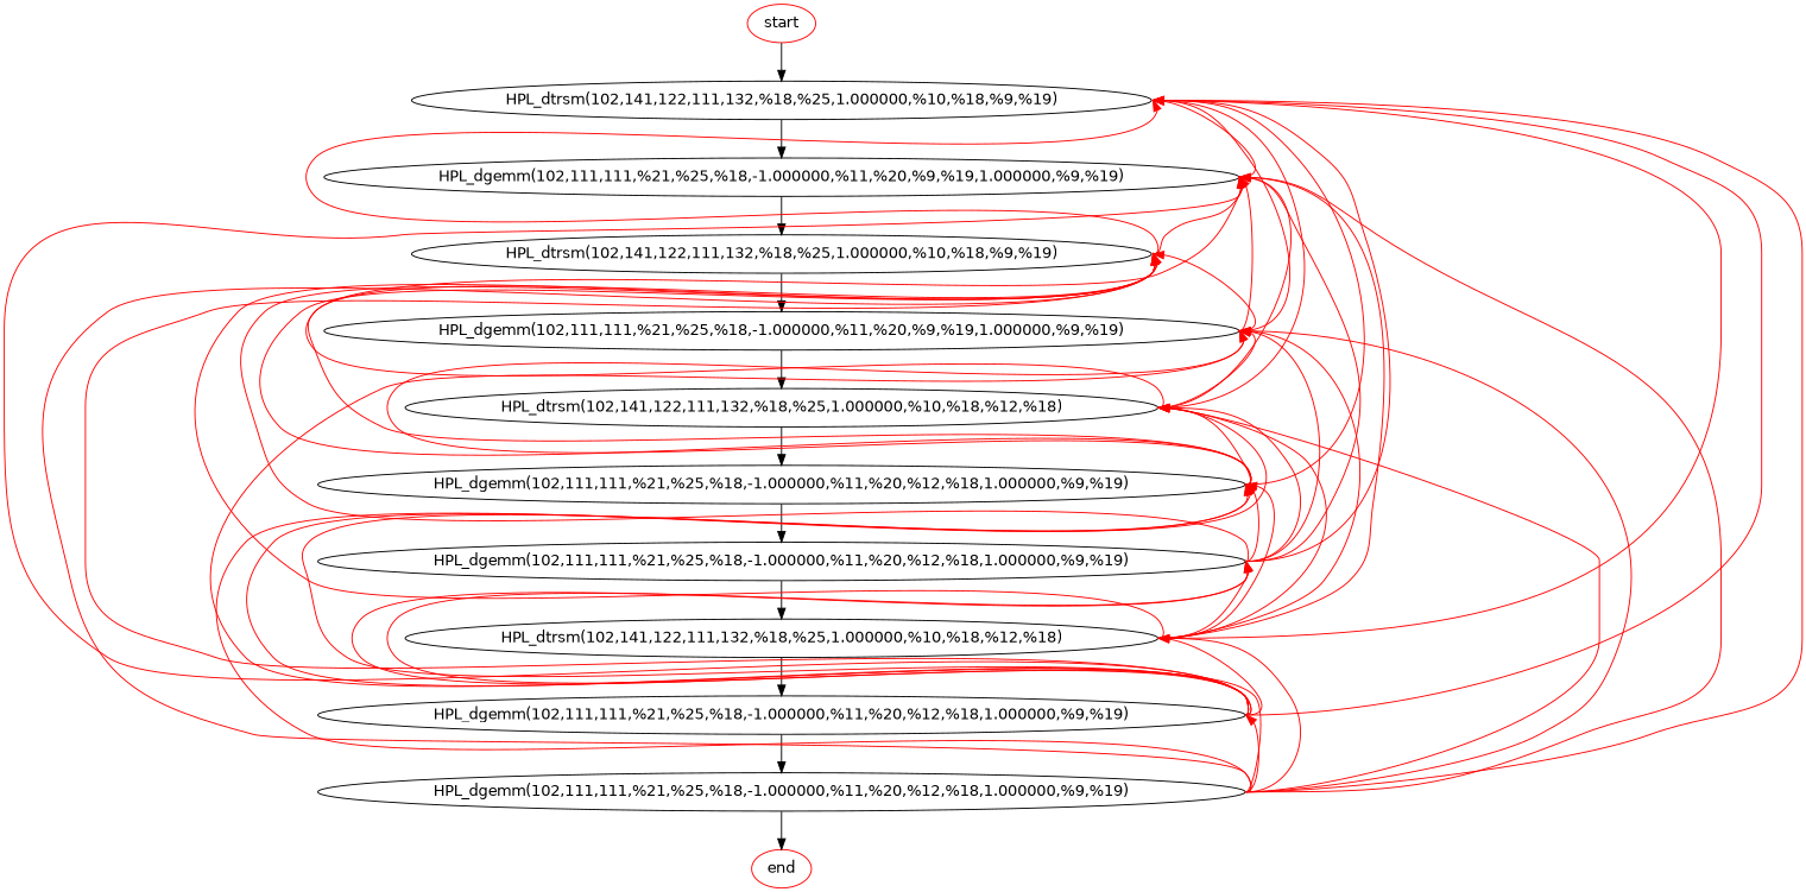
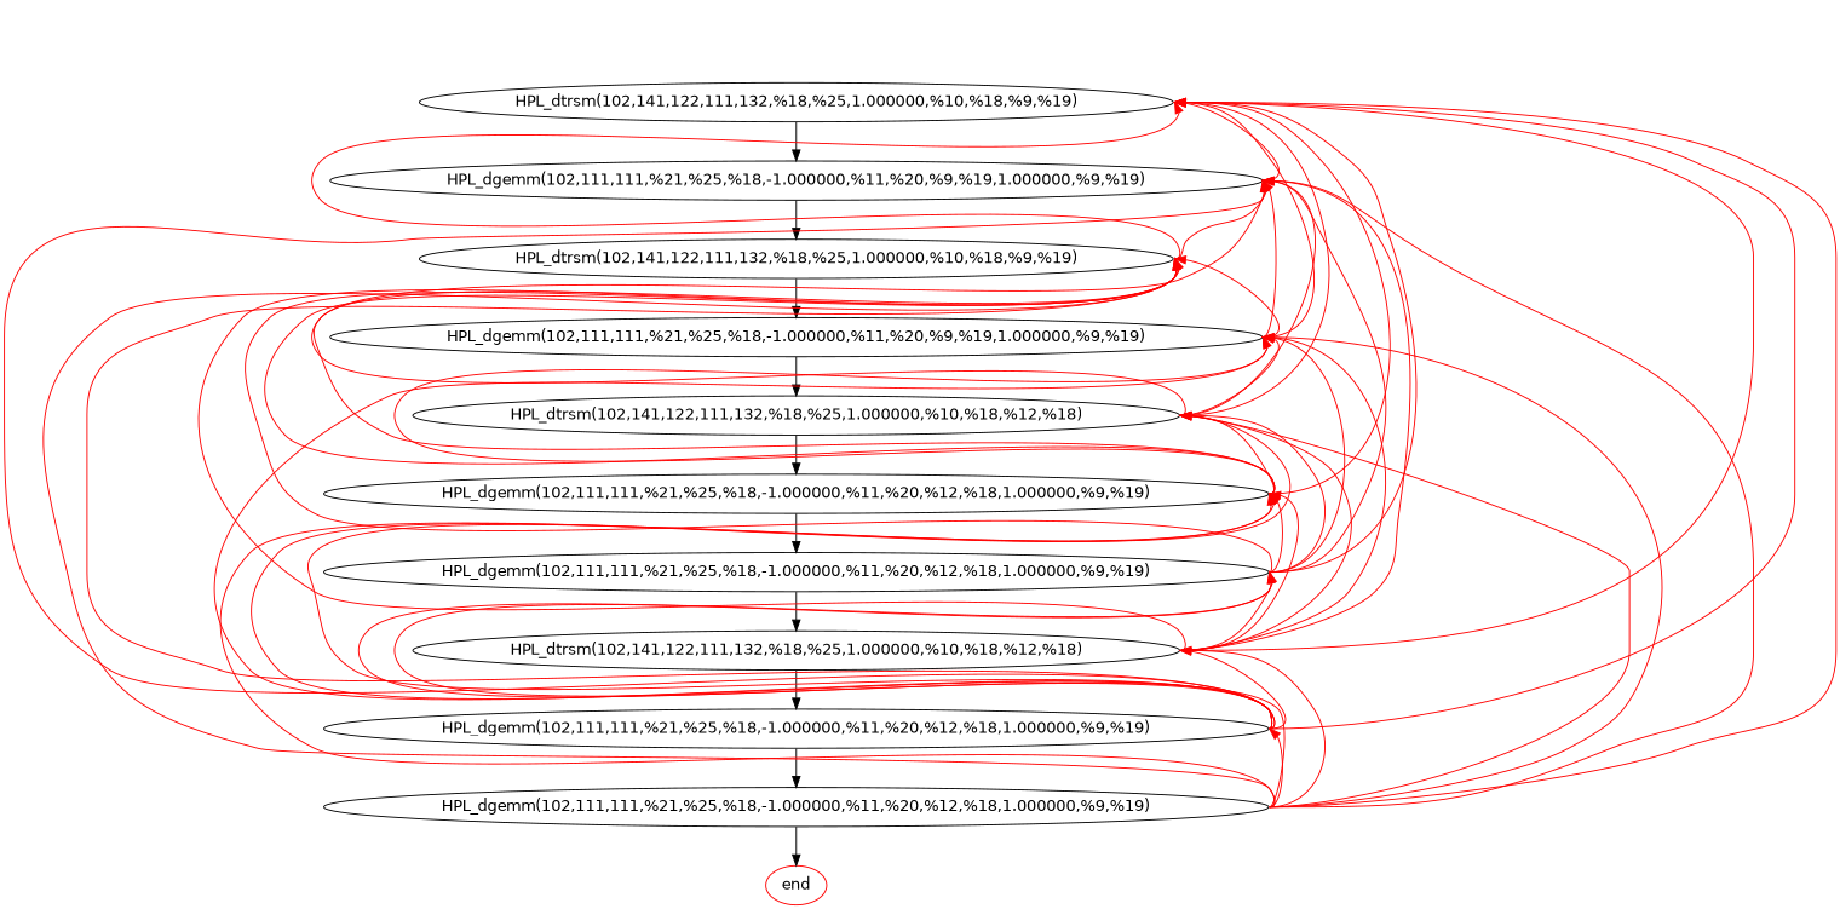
  digraph {
    fontname="DejaVu Sans"
    node [shape=ellipse fontname="DejaVu Sans"]
    edge [fontname="DejaVu Sans" color=red headport=e tailport=e]
-   n1 [color=red label=start]
    n2 [label="HPL_dtrsm(102,141,122,111,132,%18,%25,1.000000,%10,%18,%9,%19)\n"]
    n3 [color=red label=end]
    n4 [label="HPL_dgemm(102,111,111,%21,%25,%18,-1.000000,%11,%20,%9,%19,1.000000,%9,%19)\n"]
    n5 [label="HPL_dtrsm(102,141,122,111,132,%18,%25,1.000000,%10,%18,%9,%19)\n"]
    n6 [label="HPL_dgemm(102,111,111,%21,%25,%18,-1.000000,%11,%20,%9,%19,1.000000,%9,%19)\n"]
    n7 [label="HPL_dtrsm(102,141,122,111,132,%18,%25,1.000000,%10,%18,%12,%18)\n"]
    n8 [label="HPL_dgemm(102,111,111,%21,%25,%18,-1.000000,%11,%20,%12,%18,1.000000,%9,%19)\n"]
    n9 [label="HPL_dgemm(102,111,111,%21,%25,%18,-1.000000,%11,%20,%12,%18,1.000000,%9,%19)\n"]
    n10 [label="HPL_dtrsm(102,141,122,111,132,%18,%25,1.000000,%10,%18,%12,%18)\n"]
    n11 [label="HPL_dgemm(102,111,111,%21,%25,%18,-1.000000,%11,%20,%12,%18,1.000000,%9,%19)\n"]
    n12 [label="HPL_dgemm(102,111,111,%21,%25,%18,-1.000000,%11,%20,%12,%18,1.000000,%9,%19)\n"]
-   n1 -> n2 [weight=100 color="" headport="" tailport=""]
    n2 -> n4 [weight=100 color="" headport="" tailport=""]
    n4 -> n2
    n4 -> n5 [weight=100 color="" headport="" tailport=""]
    n5 -> n2
    n5 -> n4
    n5 -> n6 [weight=100 color="" headport="" tailport=""]
    n6 -> n2
    n6 -> n4
    n6 -> n5
    n6 -> n7 [weight=100 color="" headport="" tailport=""]
    n7 -> n2
    n7 -> n4
    n7 -> n5
    n7 -> n6
    n7 -> n8 [weight=100 color="" headport="" tailport=""]
    n8 -> n2
    n8 -> n4
    n8 -> n5
    n8 -> n6
    n8 -> n7
    n8 -> n9 [weight=100 color="" headport="" tailport=""]
    n9 -> n2
    n9 -> n4
    n9 -> n5
    n9 -> n6
    n9 -> n7
    n9 -> n8
    n9 -> n10 [weight=100 color="" headport="" tailport=""]
    n10 -> n2
    n10 -> n4
    n10 -> n5
    n10 -> n6
    n10 -> n7
    n10 -> n8
    n10 -> n9
    n10 -> n11 [weight=100 color="" headport="" tailport=""]
    n11 -> n2
    n11 -> n4
    n11 -> n5
    n11 -> n6
    n11 -> n7
    n11 -> n8
    n11 -> n9
    n11 -> n10
    n11 -> n12 [weight=100 color="" headport="" tailport=""]
    n12 -> n2
    n12 -> n3 [weight=100 color="" headport="" tailport=""]
    n12 -> n4
    n12 -> n5
    n12 -> n6
    n12 -> n7
    n12 -> n8
    n12 -> n9
    n12 -> n10
    n12 -> n11
  }
